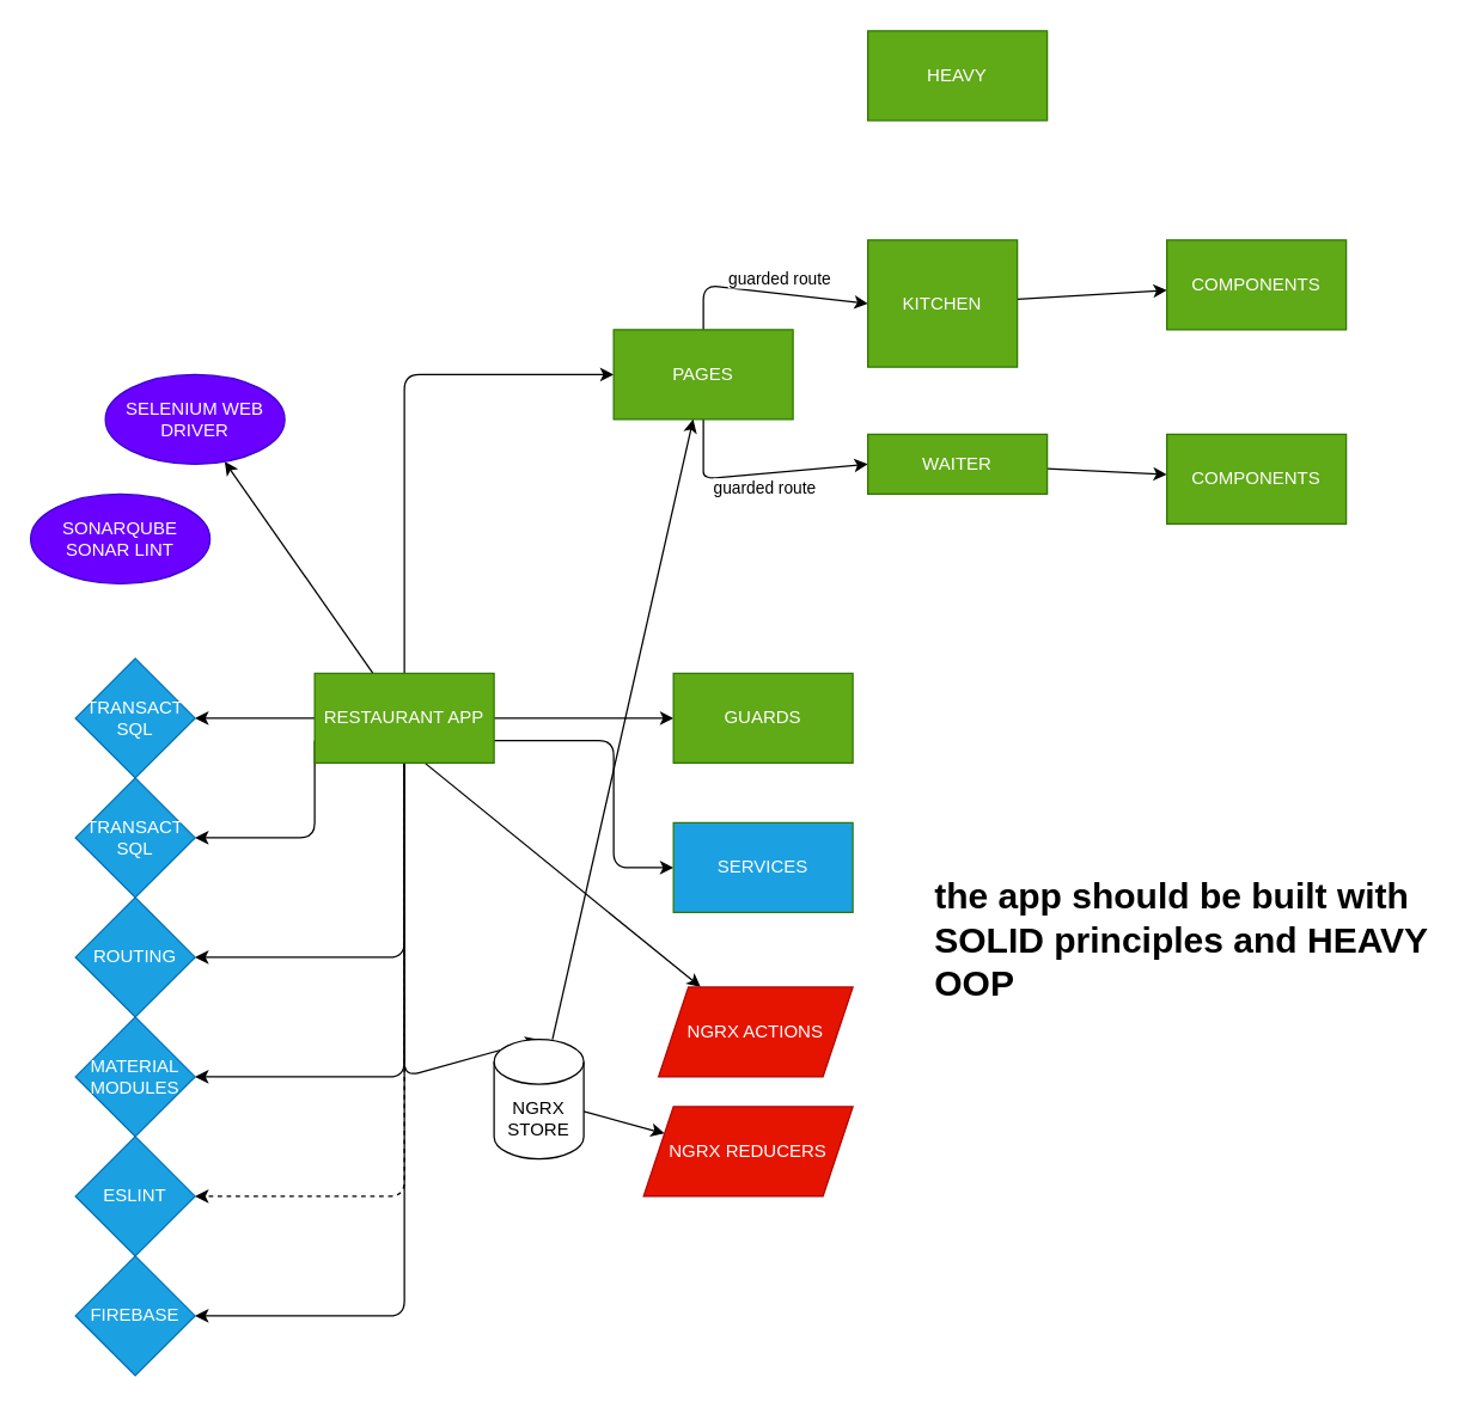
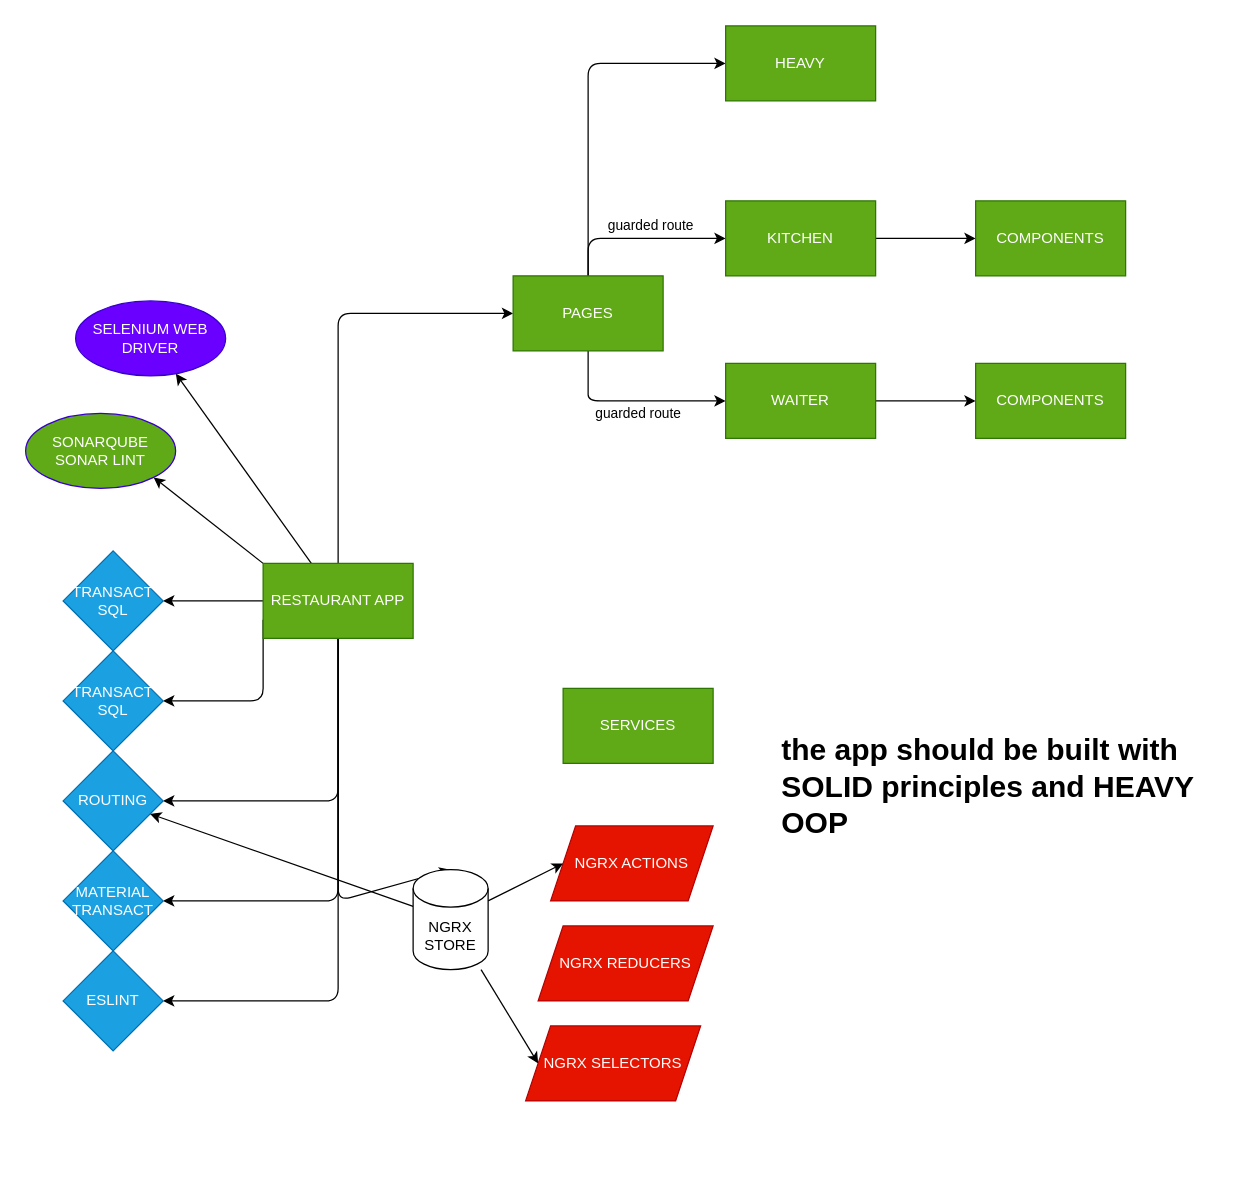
  <mxCell id="0" />
  <mxCell id="1" parent="0" />
  <mxCell id="2" style="edgeStyle=none;html=1;entryX=0;entryY=0.5;entryDx=0;entryDy=0;" edge="1" parent="1" source="14" target="18"><mxGeometry relative="1" as="geometry"><Array as="points"><mxPoint x="270" y="250" /></Array></mxGeometry></mxCell>
- <mxCell id="3" style="edgeStyle=none;html=1;" edge="1" parent="1" source="14" target="23"><mxGeometry relative="1" as="geometry" /></mxCell>
  <mxCell id="4" value="" style="edgeStyle=none;html=1;" edge="1" parent="1" source="14" target="27"><mxGeometry relative="1" as="geometry"><Array as="points"><mxPoint x="270" y="640" /></Array></mxGeometry></mxCell>
  <mxCell id="5" value="" style="edgeStyle=none;html=1;entryX=1;entryY=0.5;entryDx=0;entryDy=0;" edge="1" parent="1" source="14" target="28"><mxGeometry relative="1" as="geometry"><Array as="points"><mxPoint x="270" y="720" /></Array></mxGeometry></mxCell>
- <mxCell id="6" value="" style="edgeStyle=none;html=1;dashed=1;" edge="1" parent="1" source="14" target="29"><mxGeometry relative="1" as="geometry"><Array as="points"><mxPoint x="270" y="800" /></Array></mxGeometry></mxCell>
- <mxCell id="7" style="edgeStyle=none;html=1;exitX=1;exitY=0.75;exitDx=0;exitDy=0;entryX=0;entryY=0.5;entryDx=0;entryDy=0;" edge="1" parent="1" source="14" target="30"><mxGeometry relative="1" as="geometry"><Array as="points"><mxPoint x="410" y="495" /><mxPoint x="410" y="580" /></Array></mxGeometry></mxCell>
+ <mxCell id="6" value="" style="edgeStyle=none;html=1;" edge="1" parent="1" source="14" target="29"><mxGeometry relative="1" as="geometry"><Array as="points"><mxPoint x="270" y="800" /></Array></mxGeometry></mxCell>
  <mxCell id="8" value="" style="edgeStyle=none;html=1;" edge="1" parent="1" source="14" target="31"><mxGeometry relative="1" as="geometry" /></mxCell>
  <mxCell id="9" style="edgeStyle=none;html=1;exitX=0;exitY=0.75;exitDx=0;exitDy=0;entryX=1;entryY=0.5;entryDx=0;entryDy=0;" edge="1" parent="1" source="14" target="34"><mxGeometry relative="1" as="geometry"><mxPoint y="520" as="targetPoint" x="150" /><Array as="points"><mxPoint x="210" y="560" /></Array></mxGeometry></mxCell>
  <mxCell id="10" style="edgeStyle=none;html=1;entryX=1;entryY=0.5;entryDx=0;entryDy=0;" edge="1" parent="1" source="14" target="33"><mxGeometry relative="1" as="geometry"><mxPoint x="140" y="470" as="targetPoint" /></mxGeometry></mxCell>
- <mxCell id="11" style="edgeStyle=none;html=1;exitX=0;exitY=0;exitDx=0;exitDy=0;" edge="1" parent="1" source="14" target="36"><mxGeometry relative="1" as="geometry" /></mxCell>
- <mxCell id="12" style="edgeStyle=none;html=1;entryX=1;entryY=0.5;entryDx=0;entryDy=0;" edge="1" parent="1" source="14" target="35"><mxGeometry relative="1" as="geometry"><Array as="points"><mxPoint x="270" y="880" /></Array></mxGeometry></mxCell>
+ <mxCell id="11" style="edgeStyle=none;html=1;exitX=0;exitY=0;exitDx=0;exitDy=0;entryX=1;entryY=1;entryDx=0;entryDy=0;" edge="1" parent="1" source="14" target="32"><mxGeometry relative="1" as="geometry" /></mxCell>
  <mxCell id="13" style="edgeStyle=none;html=1;entryX=0.5;entryY=0;entryDx=0;entryDy=0;entryPerimeter=0;" edge="1" parent="1" source="14" target="40"><mxGeometry relative="1" as="geometry"><Array as="points"><mxPoint x="270" y="720" /></Array></mxGeometry></mxCell>
  <mxCell id="14" value="RESTAURANT APP" style="rounded=0;whiteSpace=wrap;html=1;fillColor=#60a917;fontColor=#ffffff;strokeColor=#2D7600;" vertex="1" parent="1"><mxGeometry x="210" y="450" width="120" height="60" as="geometry" /></mxCell>
  <mxCell id="15" value="guarded route" style="edgeStyle=none;html=1;entryX=0;entryY=0.5;entryDx=0;entryDy=0;" edge="1" parent="1" source="18" target="20"><mxGeometry x="0.143" y="10" relative="1" as="geometry"><Array as="points"><mxPoint x="470" y="190" /></Array><mxPoint as="offset" /></mxGeometry></mxCell>
  <mxCell id="16" value="guarded route" style="edgeStyle=none;html=1;entryX=0;entryY=0.5;entryDx=0;entryDy=0;" edge="1" parent="1" source="18" target="22"><mxGeometry x="0.067" y="-10" relative="1" as="geometry"><Array as="points"><mxPoint x="470" y="300" /><mxPoint x="470" y="320" /></Array><mxPoint as="offset" /></mxGeometry></mxCell>
+ <mxCell id="17" style="edgeStyle=none;html=1;entryX=0;entryY=0.5;entryDx=0;entryDy=0;" edge="1" parent="1" source="18" target="24"><mxGeometry relative="1" as="geometry"><Array as="points"><mxPoint x="470" y="50" /></Array></mxGeometry></mxCell>
  <mxCell id="18" value="PAGES" style="rounded=0;whiteSpace=wrap;html=1;fillColor=#60a917;fontColor=#ffffff;strokeColor=#2D7600;" vertex="1" parent="1"><mxGeometry x="410" y="220" width="120" height="60" as="geometry" /></mxCell>
  <mxCell id="19" value="" style="edgeStyle=none;html=1;" edge="1" parent="1" source="20" target="26"><mxGeometry relative="1" as="geometry" /></mxCell>
- <mxCell id="20" value="KITCHEN" style="rounded=0;whiteSpace=wrap;html=1;fillColor=#60a917;fontColor=#ffffff;strokeColor=#2D7600;" vertex="1" parent="1"><mxGeometry x="580" y="160" width="100" height="85" as="geometry" /></mxCell>
+ <mxCell id="20" value="KITCHEN" style="rounded=0;whiteSpace=wrap;html=1;fillColor=#60a917;fontColor=#ffffff;strokeColor=#2D7600;" vertex="1" parent="1"><mxGeometry x="580" width="120" height="60" as="geometry" y="160" /></mxCell>
  <mxCell id="21" value="" style="edgeStyle=none;html=1;" edge="1" parent="1" source="22" target="25"><mxGeometry relative="1" as="geometry" /></mxCell>
- <mxCell id="22" value="WAITER" style="rounded=0;whiteSpace=wrap;html=1;fillColor=#60a917;fontColor=#ffffff;strokeColor=#2D7600;" vertex="1" parent="1"><mxGeometry x="580" y="290" width="120" height="40" as="geometry" /></mxCell>
- <mxCell id="23" value="GUARDS" style="rounded=0;whiteSpace=wrap;html=1;fillColor=#60a917;fontColor=#ffffff;strokeColor=#2D7600;" vertex="1" parent="1"><mxGeometry x="450" y="450" width="120" height="60" as="geometry" /></mxCell>
+ <mxCell id="22" value="WAITER" style="rounded=0;whiteSpace=wrap;html=1;fillColor=#60a917;fontColor=#ffffff;strokeColor=#2D7600;" vertex="1" parent="1"><mxGeometry x="580" y="290" width="120" height="60" as="geometry" /></mxCell>
  <mxCell id="24" value="HEAVY" style="rounded=0;whiteSpace=wrap;html=1;fillColor=#60a917;fontColor=#ffffff;strokeColor=#2D7600;" vertex="1" parent="1"><mxGeometry x="580" y="20" width="120" height="60" as="geometry" /></mxCell>
  <mxCell id="25" value="COMPONENTS" style="whiteSpace=wrap;html=1;fillColor=#60a917;strokeColor=#2D7600;fontColor=#ffffff;rounded=0;" vertex="1" parent="1"><mxGeometry x="780" y="290" width="120" height="60" as="geometry" /></mxCell>
  <mxCell id="26" value="COMPONENTS" style="whiteSpace=wrap;html=1;fillColor=#60a917;strokeColor=#2D7600;fontColor=#ffffff;rounded=0;" vertex="1" parent="1"><mxGeometry x="780" width="120" height="60" as="geometry" y="160" /></mxCell>
  <mxCell id="27" value="ROUTING" style="rhombus;whiteSpace=wrap;html=1;fillColor=#1ba1e2;strokeColor=#006EAF;fontColor=#ffffff;rounded=0;" vertex="1" parent="1"><mxGeometry x="50" y="600" width="80" height="80" as="geometry" /></mxCell>
- <mxCell id="28" value="MATERIAL MODULES" style="rhombus;whiteSpace=wrap;html=1;fillColor=#1ba1e2;strokeColor=#006EAF;fontColor=#ffffff;rounded=0;" vertex="1" parent="1"><mxGeometry x="50" y="680" width="80" height="80" as="geometry" /></mxCell>
+ <mxCell id="28" value="MATERIAL TRANSACT" style="rhombus;whiteSpace=wrap;html=1;fillColor=#1ba1e2;strokeColor=#006EAF;fontColor=#ffffff;rounded=0;" vertex="1" parent="1"><mxGeometry x="50" y="680" width="80" height="80" as="geometry" /></mxCell>
  <mxCell id="29" value="ESLINT" style="rhombus;whiteSpace=wrap;html=1;fillColor=#1ba1e2;strokeColor=#006EAF;fontColor=#ffffff;rounded=0;" vertex="1" parent="1"><mxGeometry x="50" y="760" width="80" height="80" as="geometry" /></mxCell>
- <mxCell id="30" value="SERVICES" style="rounded=0;whiteSpace=wrap;html=1;fillColor=#1ba1e2;fontColor=#ffffff;strokeColor=#2D7600;" vertex="1" parent="1"><mxGeometry x="450" y="550" width="120" height="60" as="geometry" /></mxCell>
- <mxCell id="31" value="SELENIUM WEB DRIVER" style="ellipse;whiteSpace=wrap;html=1;fillColor=#6a00ff;strokeColor=#3700CC;fontColor=#ffffff;rounded=0;" vertex="1" parent="1"><mxGeometry x="70" y="250" width="120" height="60" as="geometry" /></mxCell>
- <mxCell id="32" value="SONARQUBE&lt;br&gt;SONAR LINT" style="ellipse;whiteSpace=wrap;html=1;fillColor=#6a00ff;strokeColor=#3700CC;fontColor=#ffffff;rounded=0;" vertex="1" parent="1"><mxGeometry x="20" y="330" width="120" height="60" as="geometry" /></mxCell>
+ <mxCell id="30" value="SERVICES" style="rounded=0;whiteSpace=wrap;html=1;fillColor=#60a917;fontColor=#ffffff;strokeColor=#2D7600;" vertex="1" parent="1"><mxGeometry x="450" y="550" width="120" height="60" as="geometry" /></mxCell>
+ <mxCell id="31" value="SELENIUM WEB DRIVER" style="ellipse;whiteSpace=wrap;html=1;fillColor=#6a00ff;strokeColor=#3700CC;fontColor=#ffffff;rounded=0;" vertex="1" parent="1"><mxGeometry x="60" y="240" width="120" height="60" as="geometry" /></mxCell>
+ <mxCell id="32" value="SONARQUBE&lt;br&gt;SONAR LINT" style="ellipse;whiteSpace=wrap;html=1;fillColor=#60a917;strokeColor=#3700CC;fontColor=#ffffff;rounded=0;" vertex="1" parent="1"><mxGeometry x="20" y="330" width="120" height="60" as="geometry" /></mxCell>
  <mxCell id="33" value="TRANSACT SQL" style="rhombus;whiteSpace=wrap;html=1;fillColor=#1ba1e2;strokeColor=#006EAF;fontColor=#ffffff;rounded=0;" vertex="1" parent="1"><mxGeometry x="50" y="440" width="80" height="80" as="geometry" /></mxCell>
  <mxCell id="34" value="TRANSACT SQL" style="rhombus;whiteSpace=wrap;html=1;fillColor=#1ba1e2;strokeColor=#006EAF;fontColor=#ffffff;rounded=0;" vertex="1" parent="1"><mxGeometry x="50" y="520" width="80" height="80" as="geometry" /></mxCell>
- <mxCell id="35" value="FIREBASE" style="rhombus;whiteSpace=wrap;html=1;fillColor=#1ba1e2;strokeColor=#006EAF;fontColor=#ffffff;rounded=0;" vertex="1" parent="1"><mxGeometry x="50" y="840" width="80" height="80" as="geometry" /></mxCell>
  <mxCell id="36" value="NGRX ACTIONS" style="shape=parallelogram;perimeter=parallelogramPerimeter;whiteSpace=wrap;html=1;fixedSize=1;fillColor=#e51400;fontColor=#ffffff;strokeColor=#B20000;" vertex="1" parent="1"><mxGeometry x="440" y="660" width="130" height="60" as="geometry" /></mxCell>
- <mxCell id="37" style="edgeStyle=none;html=1;" edge="1" parent="1" source="40" target="18"><mxGeometry relative="1" as="geometry" /></mxCell>
- <mxCell id="38" style="edgeStyle=none;html=1;entryX=0;entryY=0.25;entryDx=0;entryDy=0;" edge="1" parent="1" source="40" target="41"><mxGeometry relative="1" as="geometry" /></mxCell>
+ <mxCell id="37" style="edgeStyle=none;html=1;entryX=0;entryY=0.5;entryDx=0;entryDy=0;" edge="1" parent="1" source="40" target="36"><mxGeometry relative="1" as="geometry" /></mxCell>
+ <mxCell id="38" style="edgeStyle=none;html=1;" edge="1" parent="1" source="40" target="27"><mxGeometry relative="1" as="geometry" /></mxCell>
+ <mxCell id="39" style="edgeStyle=none;html=1;entryX=0;entryY=0.5;entryDx=0;entryDy=0;" edge="1" parent="1" source="40" target="42"><mxGeometry relative="1" as="geometry" /></mxCell>
  <mxCell id="40" value="NGRX STORE" style="shape=cylinder3;whiteSpace=wrap;html=1;boundedLbl=1;backgroundOutline=1;size=15;" vertex="1" parent="1"><mxGeometry x="330" y="695" width="60" height="80" as="geometry" /></mxCell>
  <mxCell id="41" value="NGRX REDUCERS" style="shape=parallelogram;perimeter=parallelogramPerimeter;whiteSpace=wrap;html=1;fixedSize=1;fillColor=#e51400;fontColor=#ffffff;strokeColor=#B20000;" vertex="1" parent="1"><mxGeometry x="430" y="740" width="140" height="60" as="geometry" /></mxCell>
+ <mxCell id="42" value="NGRX SELECTORS" style="shape=parallelogram;perimeter=parallelogramPerimeter;whiteSpace=wrap;html=1;fixedSize=1;fillColor=#e51400;fontColor=#ffffff;strokeColor=#B20000;" vertex="1" parent="1"><mxGeometry x="420" y="820" width="140" height="60" as="geometry" /></mxCell>
  <mxCell id="43" value="&lt;h1&gt;the app should be built with SOLID principles and HEAVY OOP&lt;/h1&gt;" style="text;html=1;strokeColor=none;fillColor=none;spacing=5;spacingTop=-20;whiteSpace=wrap;overflow=hidden;rounded=0;" vertex="1" parent="1"><mxGeometry x="620" y="580" width="350" height="100" as="geometry" /></mxCell>
